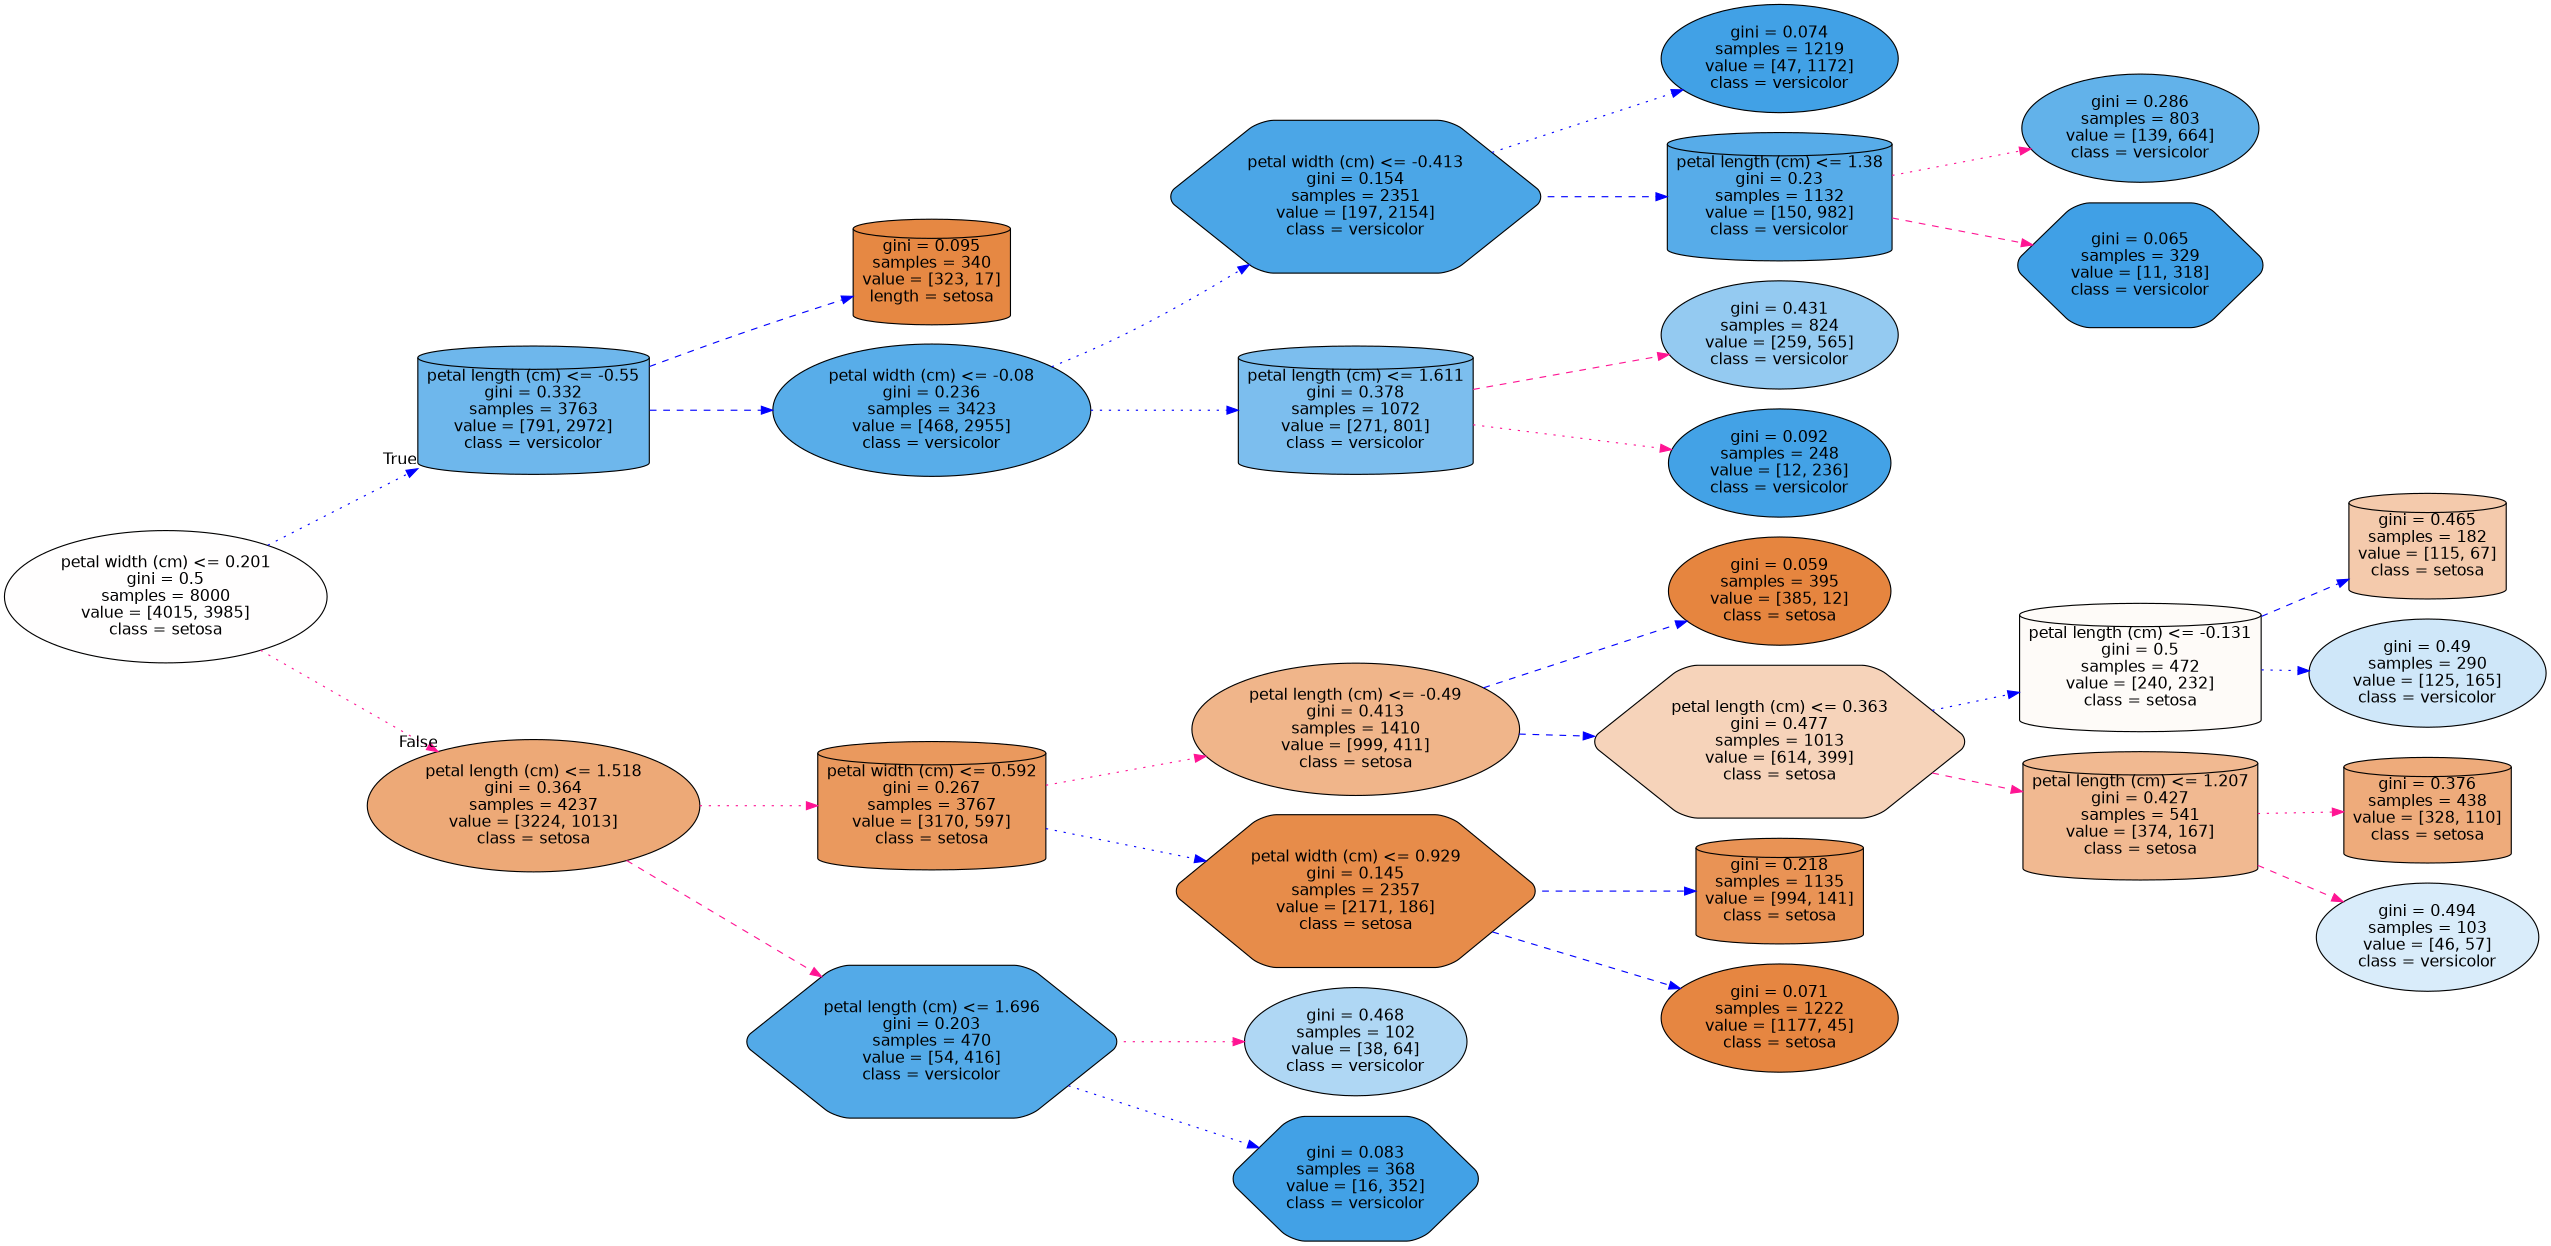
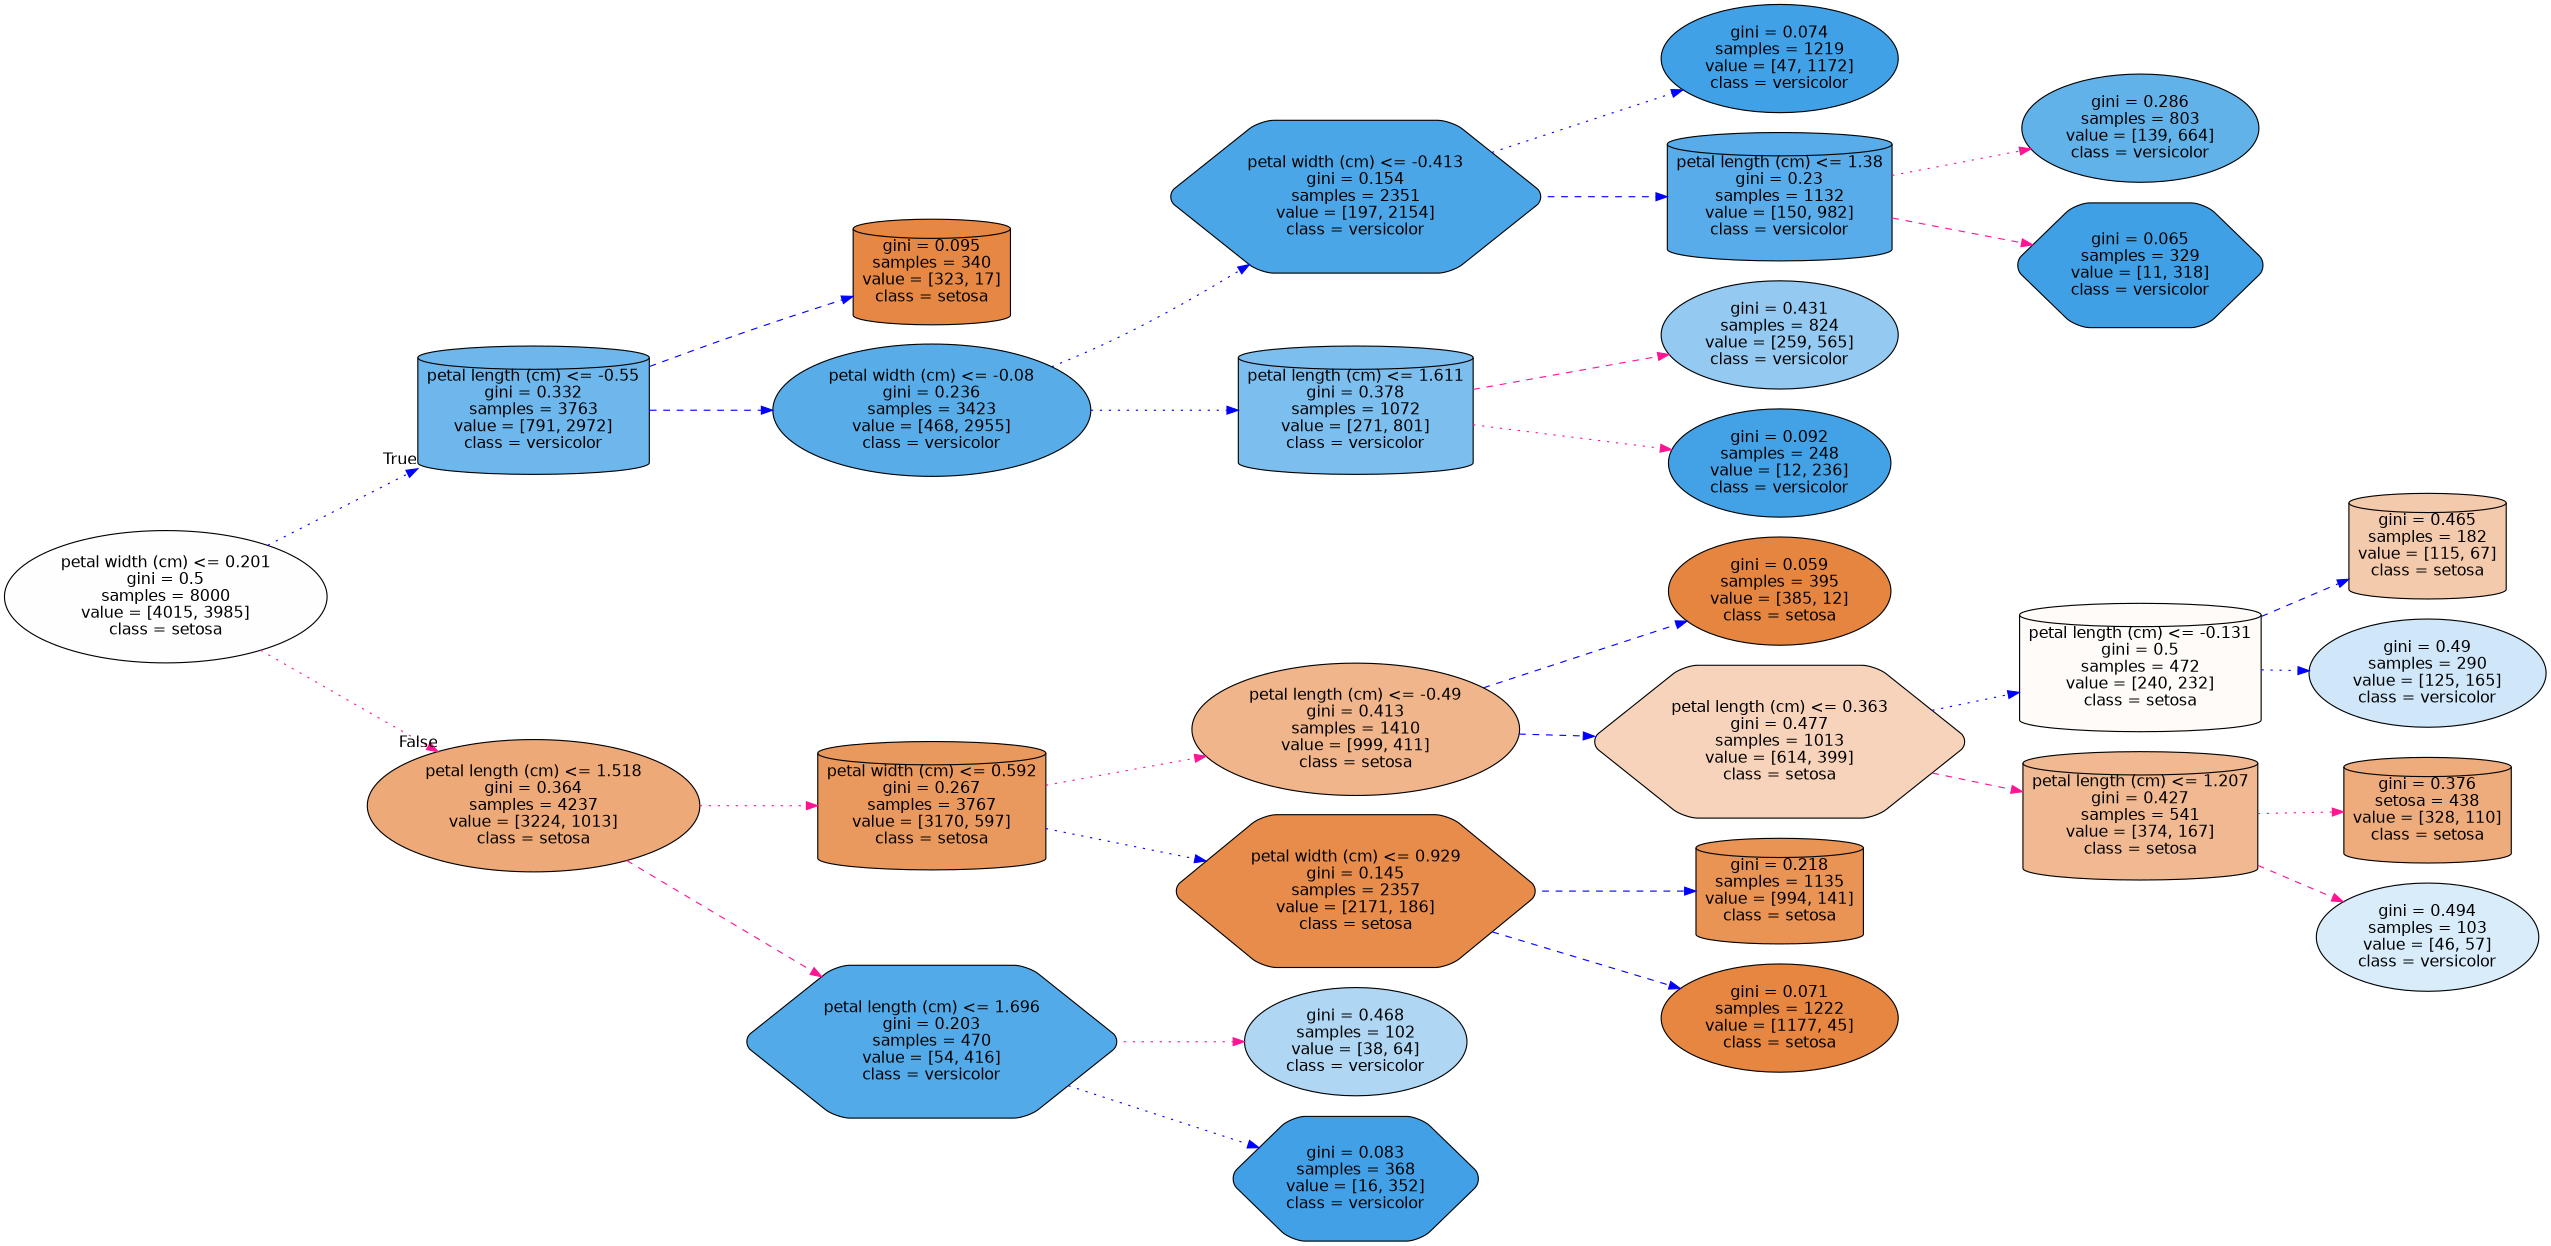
  digraph {
    rankdir=LR
    node [color=black fontname=helvetica shape=ellipse style="filled, rounded"]
    edge [color=blue fontname=helvetica style=dotted]
    n1 [fillcolor="#fffefe" label="petal width (cm) <= 0.201\ngini = 0.5\nsamples = 8000\nvalue = [4015, 3985]\nclass = setosa"]
    n2 [fillcolor="#6eb7ec" label="petal length (cm) <= -0.55\ngini = 0.332\nsamples = 3763\nvalue = [791, 2972]\nclass = versicolor" shape=cylinder]
    n3 [fillcolor="#eda977" label="petal length (cm) <= 1.518\ngini = 0.364\nsamples = 4237\nvalue = [3224, 1013]\nclass = setosa"]
-   n4 [fillcolor="#e68843" label="gini = 0.095\nsamples = 340\nvalue = [323, 17]\nlength = setosa" shape=cylinder]
+   n4 [fillcolor="#e68843" label="gini = 0.095\nsamples = 340\nvalue = [323, 17]\nclass = setosa" shape=cylinder]
    n5 [fillcolor="#58ade9" label="petal width (cm) <= -0.08\ngini = 0.236\nsamples = 3423\nvalue = [468, 2955]\nclass = versicolor"]
    n6 [fillcolor="#ea995e" label="petal width (cm) <= 0.592\ngini = 0.267\nsamples = 3767\nvalue = [3170, 597]\nclass = setosa" shape=cylinder]
    n7 [fillcolor="#53aae8" label="petal length (cm) <= 1.696\ngini = 0.203\nsamples = 470\nvalue = [54, 416]\nclass = versicolor" shape=hexagon]
    n8 [fillcolor="#4ba6e7" label="petal width (cm) <= -0.413\ngini = 0.154\nsamples = 2351\nvalue = [197, 2154]\nclass = versicolor" shape=hexagon]
    n9 [fillcolor="#7cbeee" label="petal length (cm) <= 1.611\ngini = 0.378\nsamples = 1072\nvalue = [271, 801]\nclass = versicolor" shape=cylinder]
    n10 [fillcolor="#41a1e6" label="gini = 0.074\nsamples = 1219\nvalue = [47, 1172]\nclass = versicolor"]
    n11 [fillcolor="#57ace9" label="petal length (cm) <= 1.38\ngini = 0.23\nsamples = 1132\nvalue = [150, 982]\nclass = versicolor" shape=cylinder]
    n12 [fillcolor="#94caf1" label="gini = 0.431\nsamples = 824\nvalue = [259, 565]\nclass = versicolor"]
    n13 [fillcolor="#43a2e6" label="gini = 0.092\nsamples = 248\nvalue = [12, 236]\nclass = versicolor"]
    n14 [fillcolor="#62b2ea" label="gini = 0.286\nsamples = 803\nvalue = [139, 664]\nclass = versicolor"]
    n15 [fillcolor="#40a0e6" label="gini = 0.065\nsamples = 329\nvalue = [11, 318]\nclass = versicolor" shape=hexagon]
    n16 [fillcolor="#f0b58a" label="petal length (cm) <= -0.49\ngini = 0.413\nsamples = 1410\nvalue = [999, 411]\nclass = setosa"]
    n17 [fillcolor="#e78c4a" label="petal width (cm) <= 0.929\ngini = 0.145\nsamples = 2357\nvalue = [2171, 186]\nclass = setosa" shape=hexagon]
    n18 [fillcolor="#afd7f4" label="gini = 0.468\nsamples = 102\nvalue = [38, 64]\nclass = versicolor"]
    n19 [fillcolor="#42a1e6" label="gini = 0.083\nsamples = 368\nvalue = [16, 352]\nclass = versicolor" shape=hexagon]
    n20 [fillcolor="#e6853f" label="gini = 0.059\nsamples = 395\nvalue = [385, 12]\nclass = setosa"]
    n21 [fillcolor="#f6d3ba" label="petal length (cm) <= 0.363\ngini = 0.477\nsamples = 1013\nvalue = [614, 399]\nclass = setosa" shape=hexagon]
    n22 [fillcolor="#e99355" label="gini = 0.218\nsamples = 1135\nvalue = [994, 141]\nclass = setosa" shape=cylinder]
    n23 [fillcolor="#e68641" label="gini = 0.071\nsamples = 1222\nvalue = [1177, 45]\nclass = setosa"]
    n24 [fillcolor="#fefbf8" label="petal length (cm) <= -0.131\ngini = 0.5\nsamples = 472\nvalue = [240, 232]\nclass = setosa" shape=cylinder]
    n25 [fillcolor="#f1b991" label="petal length (cm) <= 1.207\ngini = 0.427\nsamples = 541\nvalue = [374, 167]\nclass = setosa" shape=cylinder]
    n26 [fillcolor="#f4caac" label="gini = 0.465\nsamples = 182\nvalue = [115, 67]\nclass = setosa" shape=cylinder]
    n27 [fillcolor="#cfe7f9" label="gini = 0.49\nsamples = 290\nvalue = [125, 165]\nclass = versicolor"]
-   n28 [fillcolor="#eeab7b" label="gini = 0.376\nsamples = 438\nvalue = [328, 110]\nclass = setosa" shape=cylinder]
+   n28 [fillcolor="#eeab7b" label="gini = 0.376\nsetosa = 438\nvalue = [328, 110]\nclass = setosa" shape=cylinder]
    n29 [fillcolor="#d9ecfa" label="gini = 0.494\nsamples = 103\nvalue = [46, 57]\nclass = versicolor"]
    n1 -> n2 [headlabel=True labelangle=45 labeldistance=2.5]
    n1 -> n3 [color=deeppink headlabel=False labelangle=-45 labeldistance=2.5]
    n2 -> n4 [style=dashed]
    n2 -> n5 [style=dashed]
    n3 -> n6 [color=deeppink]
    n3 -> n7 [color=deeppink style=dashed]
    n5 -> n8
    n5 -> n9
    n6 -> n16 [color=deeppink]
    n6 -> n17
    n7 -> n18 [color=deeppink]
    n7 -> n19
    n8 -> n10
    n8 -> n11 [style=dashed]
    n9 -> n12 [color=deeppink style=dashed]
    n9 -> n13 [color=deeppink]
    n11 -> n14 [color=deeppink]
    n11 -> n15 [color=deeppink style=dashed]
    n16 -> n20 [style=dashed]
    n16 -> n21 [style=dashed]
    n17 -> n22 [style=dashed]
    n17 -> n23 [style=dashed]
    n21 -> n24
    n21 -> n25 [color=deeppink style=dashed]
    n24 -> n26 [style=dashed]
    n24 -> n27
    n25 -> n28 [color=deeppink]
    n25 -> n29 [color=deeppink style=dashed]
  }
